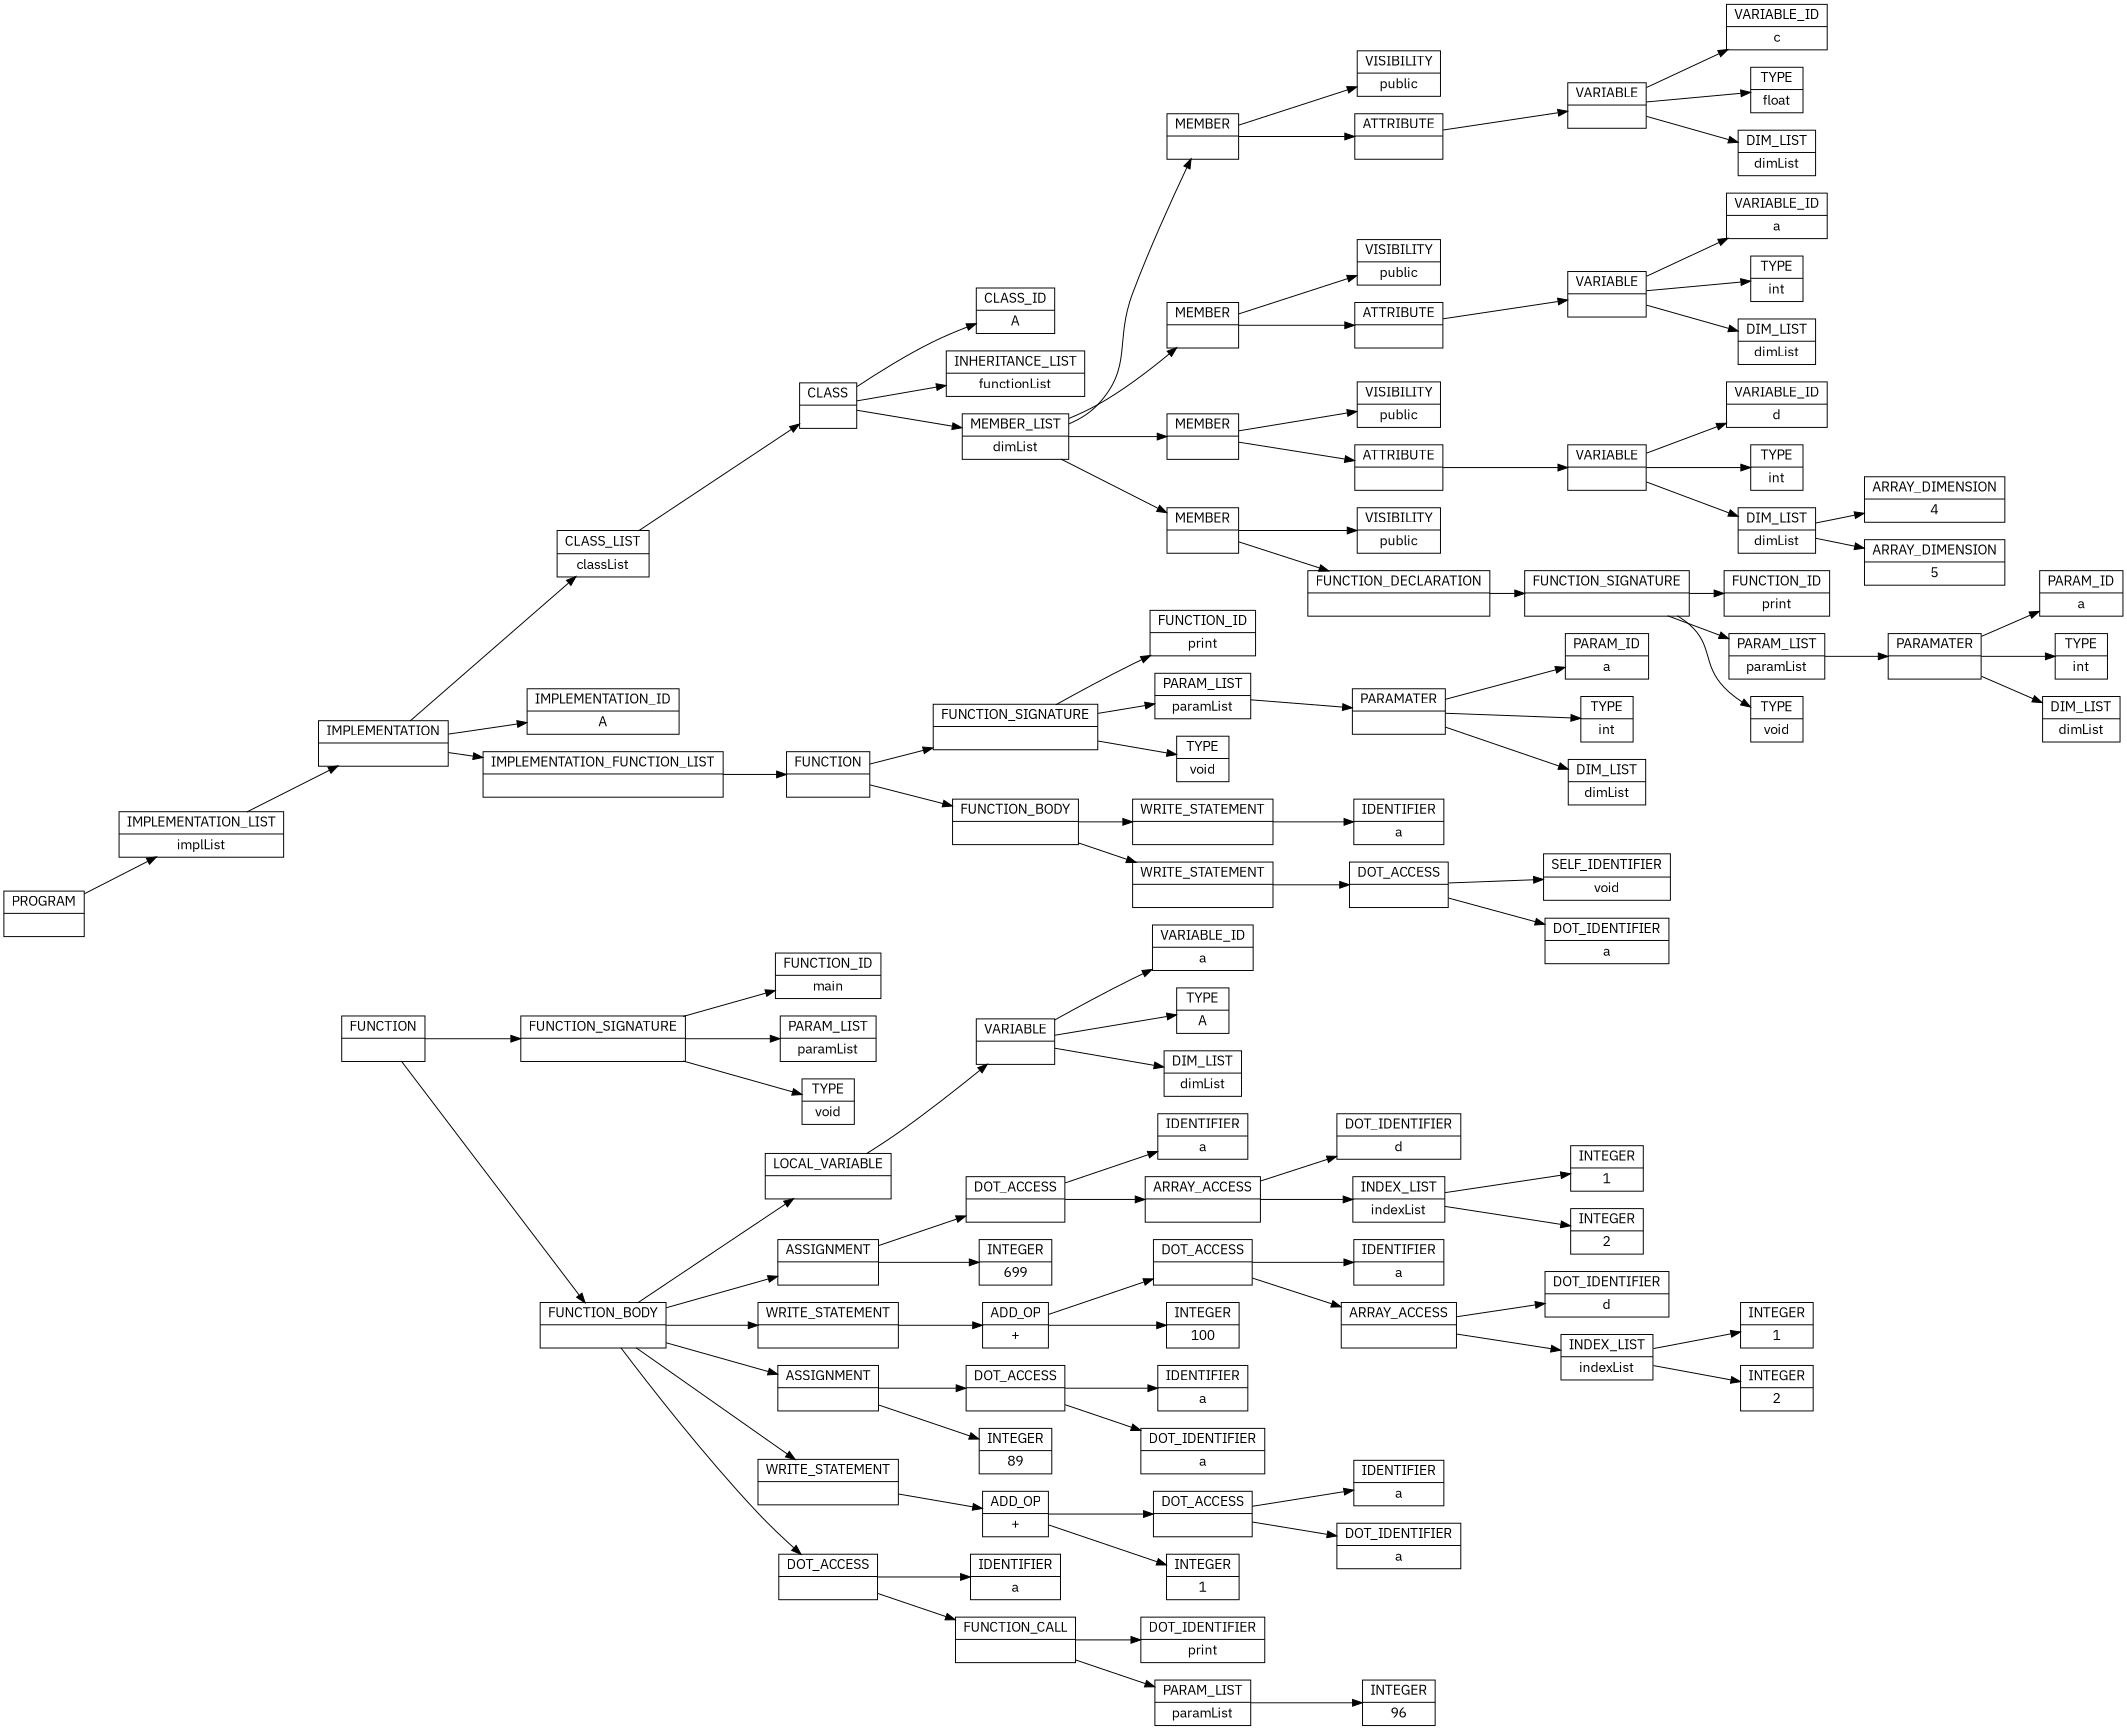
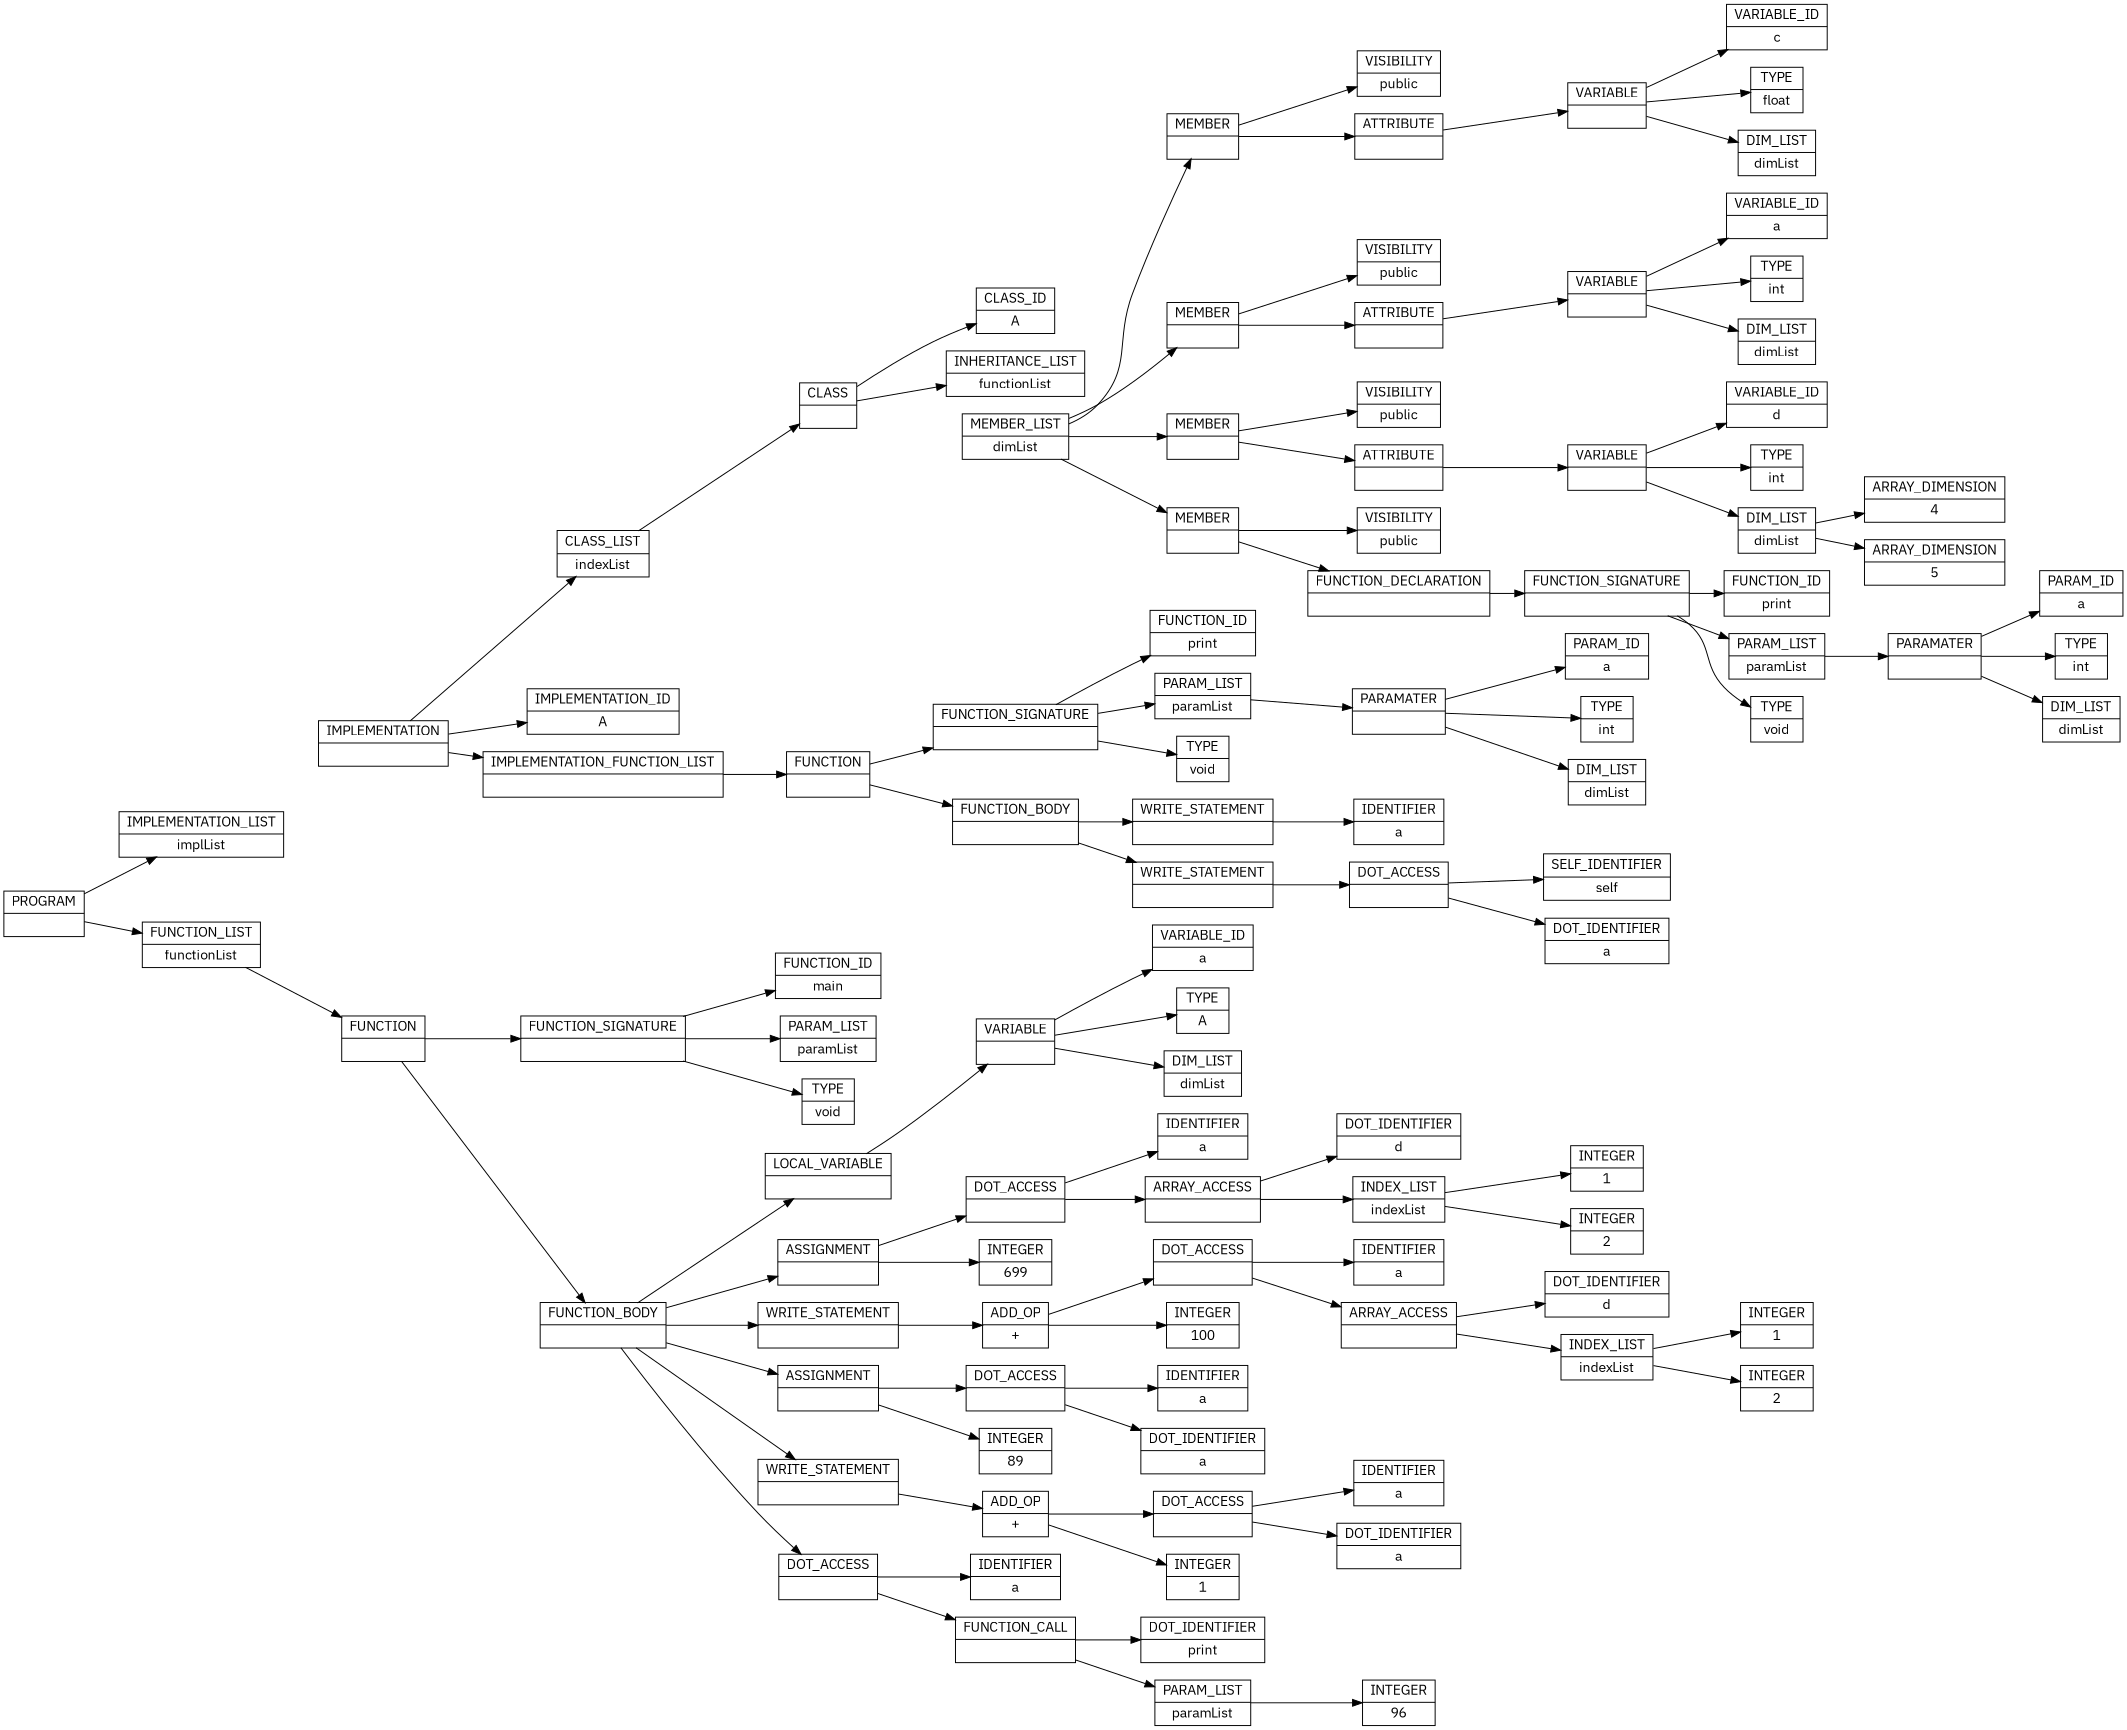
  digraph {
    fontname="IBM Plex Sans"
    rankdir=LR
    splines=spline
    node [fontname="IBM Plex Sans" shape=record]
    edge [fontname="IBM Plex Sans"]
    n1 [label="PROGRAM |  "]
    n2 [label="IMPLEMENTATION_LIST | implList "]
-   n4 [label="CLASS_LIST | classList "]
+   n3 [label="FUNCTION_LIST | functionList "]
+   n4 [label="CLASS_LIST | indexList "]
    n5 [label="CLASS |  "]
    n6 [label="IMPLEMENTATION |  "]
    n7 [label="FUNCTION |  "]
    n8 [label="CLASS_ID | A "]
    n9 [label="INHERITANCE_LIST | functionList "]
    n10 [label="MEMBER_LIST | dimList "]
    n11 [label="MEMBER |  "]
    n12 [label="MEMBER |  "]
    n13 [label="MEMBER |  "]
    n14 [label="MEMBER |  "]
    n15 [label="VISIBILITY | public "]
    n16 [label="ATTRIBUTE |  "]
    n17 [label="VISIBILITY | public "]
    n18 [label="ATTRIBUTE |  "]
    n19 [label="VISIBILITY | public "]
    n20 [label="ATTRIBUTE |  "]
    n21 [label="VISIBILITY | public "]
    n22 [label="FUNCTION_DECLARATION |  "]
    n23 [label="VARIABLE |  "]
    n24 [label="VARIABLE_ID | c "]
    n25 [label="TYPE | float "]
    n26 [label="DIM_LIST | dimList "]
    n27 [label="VARIABLE |  "]
    n28 [label="VARIABLE_ID | a "]
    n29 [label="TYPE | int "]
    n30 [label="DIM_LIST | dimList "]
    n31 [label="VARIABLE |  "]
    n32 [label="VARIABLE_ID | d "]
    n33 [label="TYPE | int "]
    n34 [label="DIM_LIST | dimList "]
    n35 [label="ARRAY_DIMENSION | 4 "]
    n36 [label="ARRAY_DIMENSION | 5 "]
    n37 [label="FUNCTION_SIGNATURE |  "]
    n38 [label="FUNCTION_ID | print "]
    n39 [label="PARAM_LIST | paramList "]
    n40 [label="TYPE | void "]
    n41 [label="PARAMATER |  "]
    n42 [label="PARAM_ID | a "]
    n43 [label="TYPE | int "]
    n44 [label="DIM_LIST | dimList "]
    n45 [label="IMPLEMENTATION_ID | A "]
    n46 [label="IMPLEMENTATION_FUNCTION_LIST |  "]
    n47 [label="FUNCTION |  "]
    n48 [label="FUNCTION_SIGNATURE |  "]
    n49 [label="FUNCTION_BODY |  "]
    n50 [label="FUNCTION_ID | print "]
    n51 [label="PARAM_LIST | paramList "]
    n52 [label="TYPE | void "]
    n53 [label="WRITE_STATEMENT |  "]
    n54 [label="WRITE_STATEMENT |  "]
    n55 [label="PARAMATER |  "]
    n56 [label="PARAM_ID | a "]
    n57 [label="TYPE | int "]
    n58 [label="DIM_LIST | dimList "]
    n59 [label="IDENTIFIER | a "]
    n60 [label="DOT_ACCESS |  "]
-   n61 [label="SELF_IDENTIFIER | void "]
+   n61 [label="SELF_IDENTIFIER | self "]
    n62 [label="DOT_IDENTIFIER | a "]
    n63 [label="FUNCTION_SIGNATURE |  "]
    n64 [label="FUNCTION_BODY |  "]
    n65 [label="FUNCTION_ID | main "]
    n66 [label="PARAM_LIST | paramList "]
    n67 [label="TYPE | void "]
    n68 [label="LOCAL_VARIABLE |  "]
    n69 [label="ASSIGNMENT |  "]
    n70 [label="WRITE_STATEMENT |  "]
    n71 [label="ASSIGNMENT |  "]
    n72 [label="WRITE_STATEMENT |  "]
    n73 [label="DOT_ACCESS |  "]
    n74 [label="VARIABLE |  "]
    n75 [label="DOT_ACCESS |  "]
    n76 [label="INTEGER | 699 "]
    n77 [label="ADD_OP | + "]
    n78 [label="DOT_ACCESS |  "]
    n79 [label="INTEGER | 89 "]
    n80 [label="ADD_OP | + "]
    n81 [label="IDENTIFIER | a "]
    n82 [label="FUNCTION_CALL |  "]
    n83 [label="VARIABLE_ID | a "]
    n84 [label="TYPE | A "]
    n85 [label="DIM_LIST | dimList "]
    n86 [label="IDENTIFIER | a "]
    n87 [label="ARRAY_ACCESS |  "]
    n88 [label="DOT_IDENTIFIER | d "]
    n89 [label="INDEX_LIST | indexList "]
    n90 [label="INTEGER | 1 "]
    n91 [label="INTEGER | 2 "]
    n92 [label="DOT_ACCESS |  "]
    n93 [label="INTEGER | 100 "]
    n94 [label="IDENTIFIER | a "]
    n95 [label="ARRAY_ACCESS |  "]
    n96 [label="DOT_IDENTIFIER | d "]
    n97 [label="INDEX_LIST | indexList "]
    n98 [label="INTEGER | 1 "]
    n99 [label="INTEGER | 2 "]
    n100 [label="IDENTIFIER | a "]
    n101 [label="DOT_IDENTIFIER | a "]
    n102 [label="DOT_ACCESS |  "]
    n103 [label="INTEGER | 1 "]
    n104 [label="IDENTIFIER | a "]
    n105 [label="DOT_IDENTIFIER | a "]
    n106 [label="DOT_IDENTIFIER | print "]
    n107 [label="PARAM_LIST | paramList "]
    n108 [label="INTEGER | 96 "]
    n1 -> n2
-   n2 -> n6
+   n1 -> n3
+   n3 -> n7
    n4 -> n5
    n5 -> n8
    n5 -> n9
-   n5 -> n10
    n6 -> n4
    n6 -> n45
    n6 -> n46
    n7 -> n63
    n7 -> n64
    n10 -> n11
    n10 -> n12
    n10 -> n13
    n10 -> n14
    n11 -> n15
    n11 -> n16
    n12 -> n17
    n12 -> n18
    n13 -> n19
    n13 -> n20
    n14 -> n21
    n14 -> n22
    n16 -> n23
    n18 -> n27
    n20 -> n31
    n22 -> n37
    n23 -> n24
    n23 -> n25
    n23 -> n26
    n27 -> n28
    n27 -> n29
    n27 -> n30
    n31 -> n32
    n31 -> n33
    n31 -> n34
    n34 -> n35
    n34 -> n36
    n37 -> n38
    n37 -> n39
    n37 -> n40
    n39 -> n41
    n41 -> n42
    n41 -> n43
    n41 -> n44
    n46 -> n47
    n47 -> n48
    n47 -> n49
    n48 -> n50
    n48 -> n51
    n48 -> n52
    n49 -> n53
    n49 -> n54
    n51 -> n55
    n53 -> n59
    n54 -> n60
    n55 -> n56
    n55 -> n57
    n55 -> n58
    n60 -> n61
    n60 -> n62
    n63 -> n65
    n63 -> n66
    n63 -> n67
    n64 -> n68
    n64 -> n69
    n64 -> n70
    n64 -> n71
    n64 -> n72
    n64 -> n73
    n68 -> n74
    n69 -> n75
    n69 -> n76
    n70 -> n77
    n71 -> n78
    n71 -> n79
    n72 -> n80
    n73 -> n81
    n73 -> n82
    n74 -> n83
    n74 -> n84
    n74 -> n85
    n75 -> n86
    n75 -> n87
    n77 -> n92
    n77 -> n93
    n78 -> n100
    n78 -> n101
    n80 -> n102
    n80 -> n103
    n82 -> n106
    n82 -> n107
    n87 -> n88
    n87 -> n89
    n89 -> n90
    n89 -> n91
    n92 -> n94
    n92 -> n95
    n95 -> n96
    n95 -> n97
    n97 -> n98
    n97 -> n99
    n102 -> n104
    n102 -> n105
    n107 -> n108
  }
